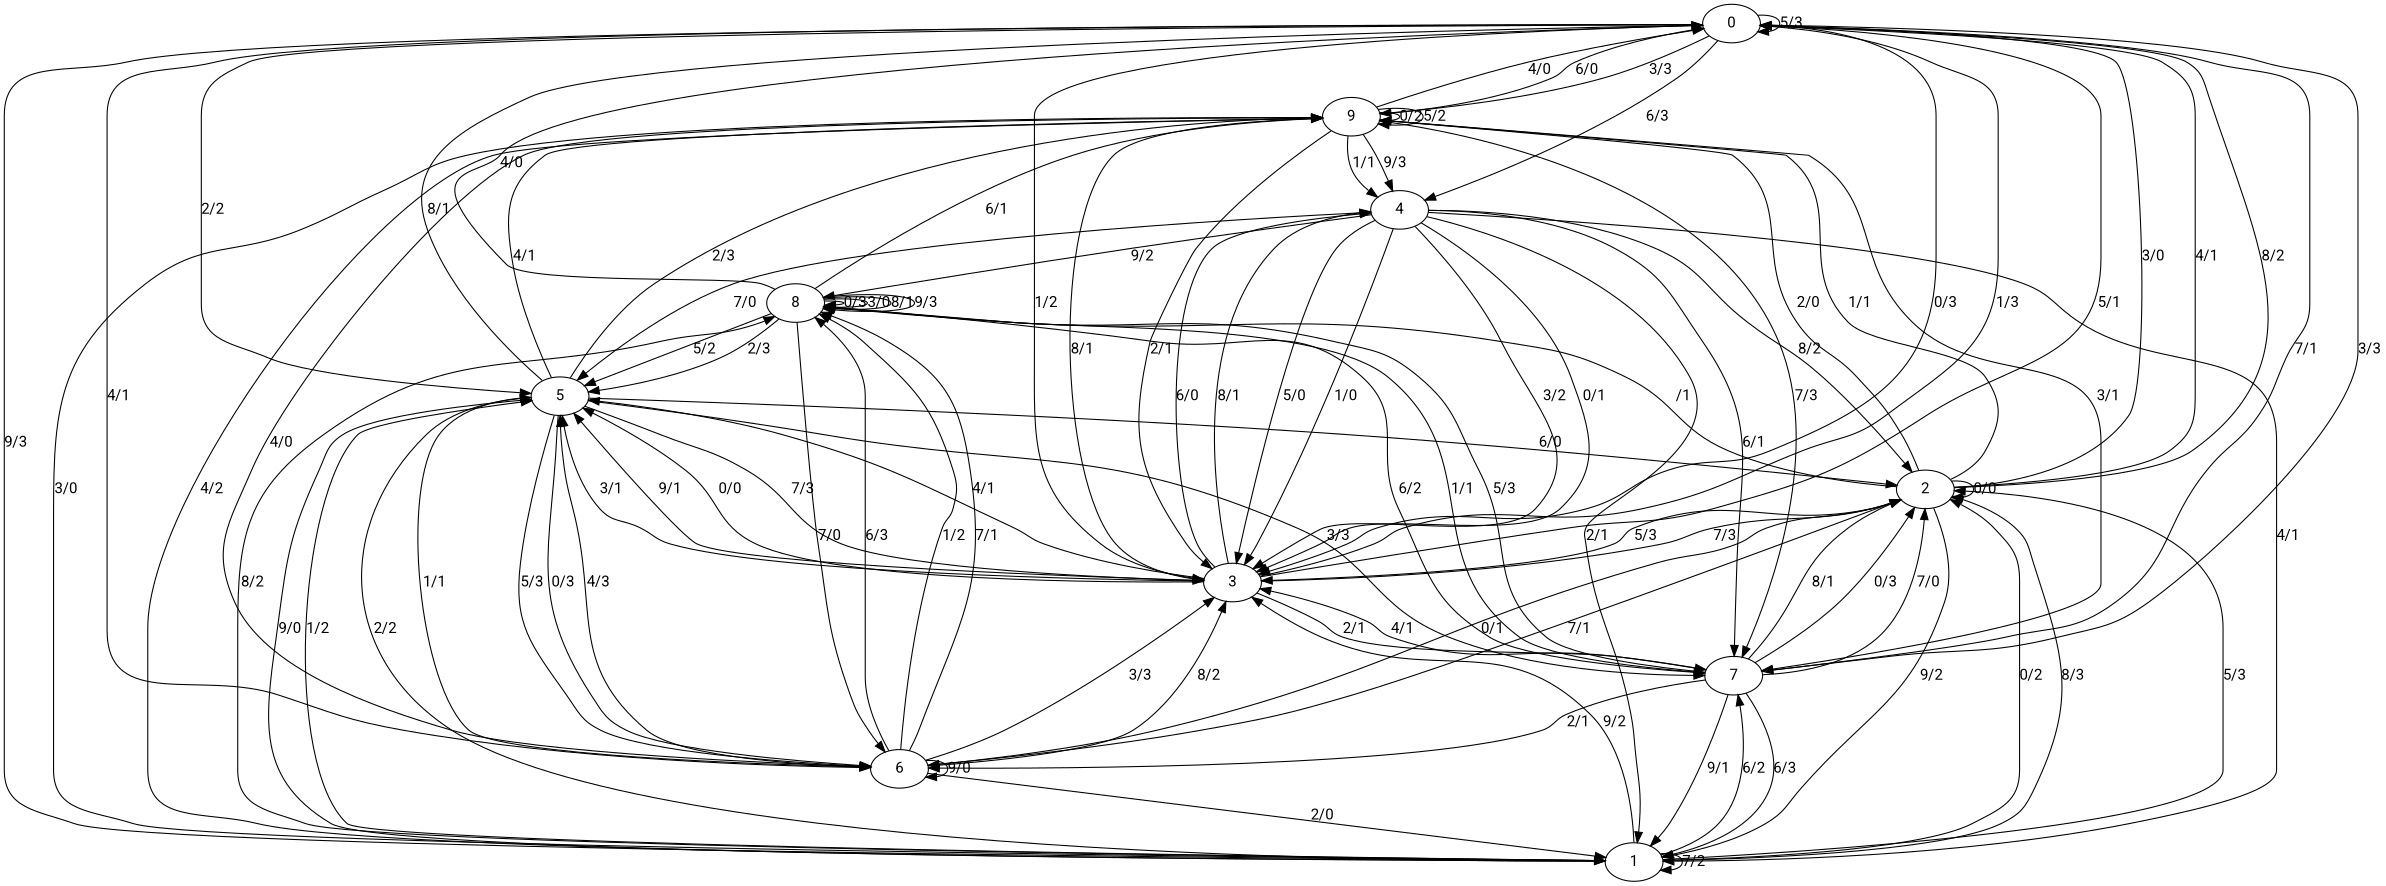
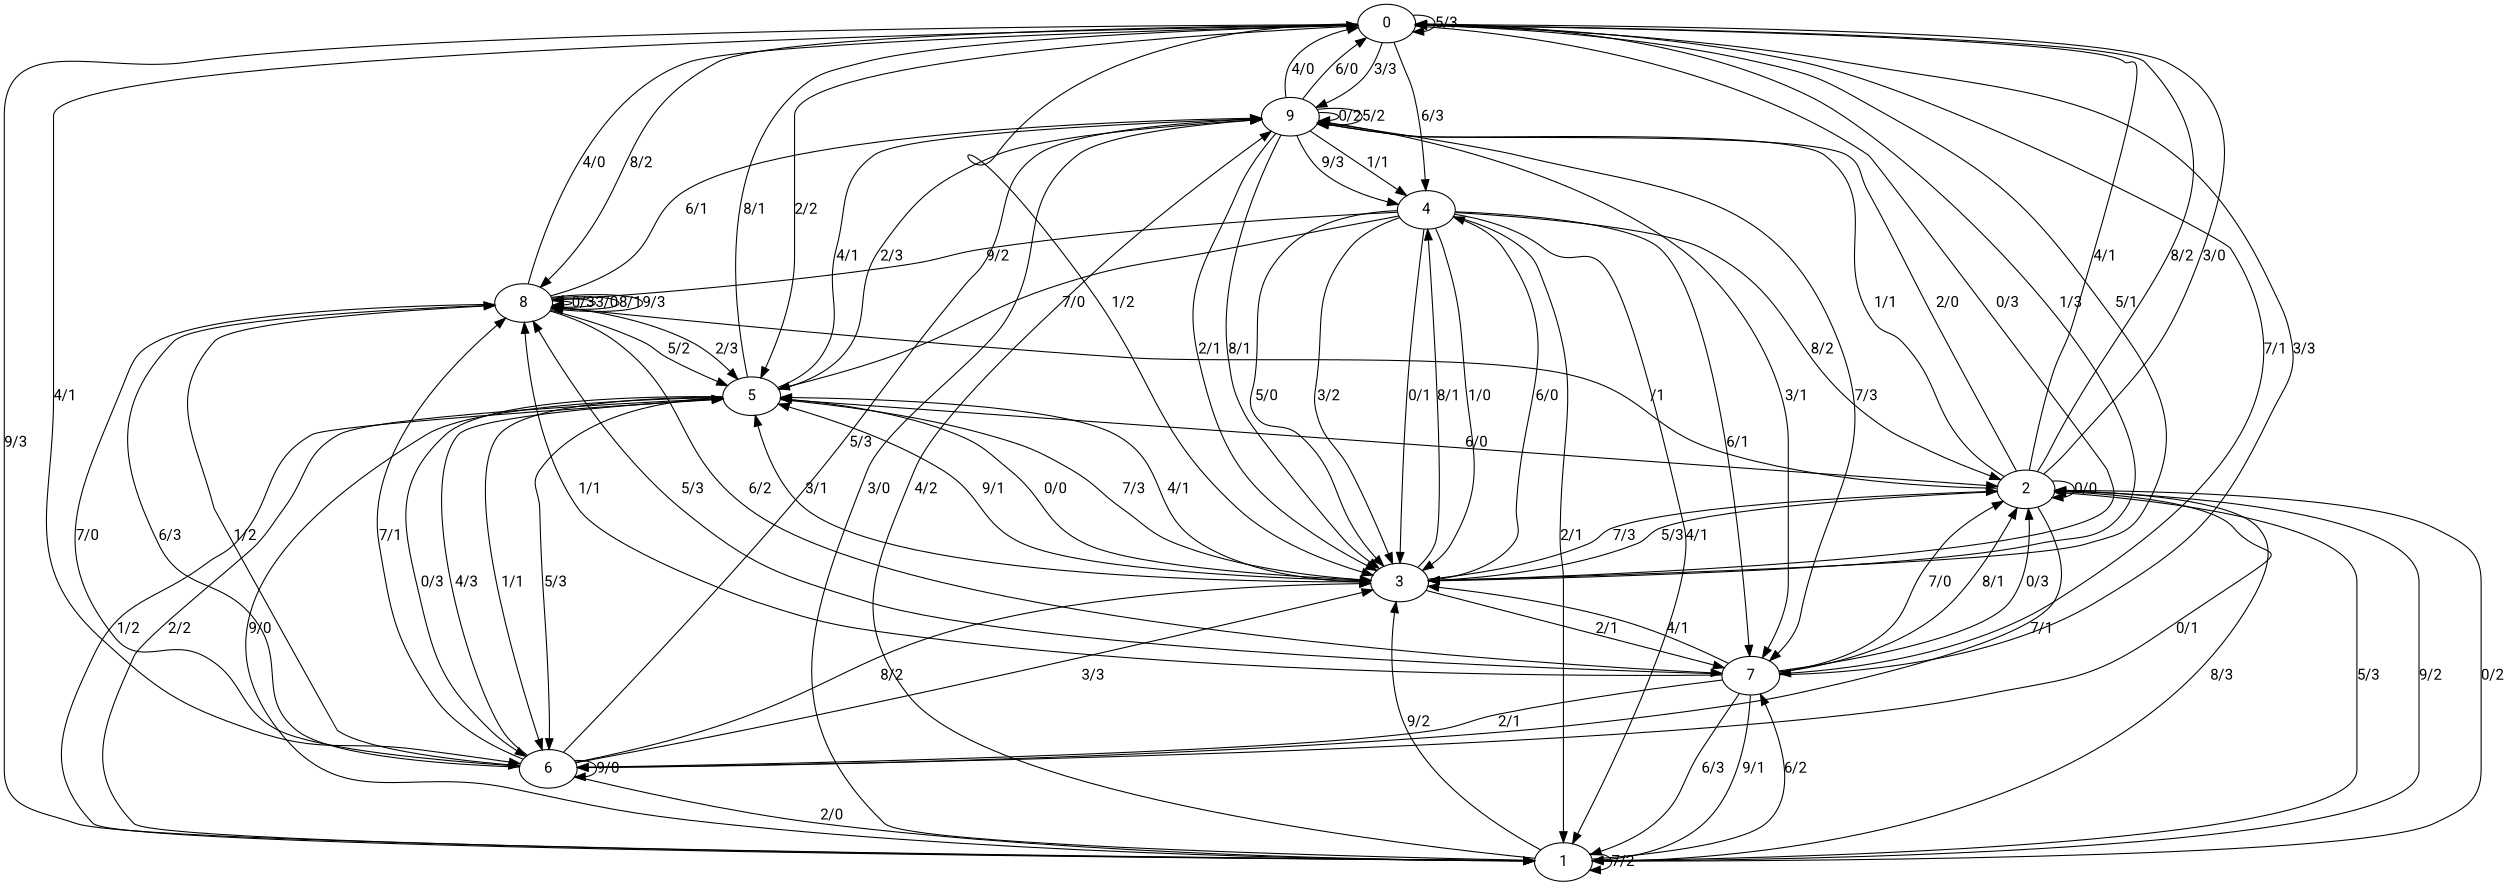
  digraph {
    fontname=Roboto
    node [fontname=Roboto]
    edge [fontname=Roboto]
    0
    9
    6
    8
    1
    3
    7
    5
    4
    2
    0 -> 0 [label="5/3"]
    0 -> 9 [label="3/3"]
    0 -> 6 [label="4/1"]
-   1 -> 8 [label="8/2"]
+   0 -> 8 [label="8/2"]
    0 -> 1 [label="9/3"]
    0 -> 3 [label="1/2"]
    0 -> 3 [label="0/3"]
    0 -> 7 [label="7/1"]
    0 -> 5 [label="2/2"]
    0 -> 4 [label="6/3"]
    9 -> 0 [label="4/0"]
    9 -> 0 [label="6/0"]
    9 -> 9 [label="0/2"]
    9 -> 9 [label="5/2"]
    9 -> 3 [label="8/1"]
    9 -> 3 [label="2/1"]
    9 -> 7 [label="3/1"]
    9 -> 7 [label="7/3"]
    9 -> 4 [label="1/1"]
    9 -> 4 [label="9/3"]
-   6 -> 9 [label="4/0"]
+   6 -> 9 [label="5/3"]
    6 -> 6 [label="9/0"]
    6 -> 8 [label="6/3"]
    6 -> 8 [label="1/2"]
    6 -> 8 [label="7/1"]
    6 -> 1 [label="2/0"]
    6 -> 3 [label="8/2"]
    6 -> 3 [label="3/3"]
    6 -> 5 [label="4/3"]
    6 -> 2 [label="0/1"]
    8 -> 0 [label="4/0"]
    8 -> 9 [label="6/1"]
    8 -> 6 [label="7/0"]
    8 -> 8 [label="0/3"]
    8 -> 8 [label="3/0"]
    8 -> 8 [label="8/1"]
    8 -> 8 [label="9/3"]
    8 -> 7 [label="6/2"]
    8 -> 5 [label="5/2"]
    8 -> 5 [label="2/3"]
    1 -> 9 [label="3/0"]
    1 -> 9 [label="4/2"]
    1 -> 1 [label="7/2"]
    1 -> 3 [label="9/2"]
    1 -> 7 [label="6/2"]
    1 -> 5 [label="1/2"]
    1 -> 5 [label="2/2"]
    1 -> 2 [label="0/2"]
    1 -> 2 [label="8/3"]
    1 -> 2 [label="5/3"]
    3 -> 0 [label="1/3"]
    3 -> 0 [label="5/1"]
    3 -> 7 [label="2/1"]
    3 -> 5 [label="4/1"]
    3 -> 5 [label="3/1"]
    3 -> 5 [label="9/1"]
    3 -> 5 [label="0/0"]
    3 -> 4 [label="6/0"]
    3 -> 4 [label="8/1"]
    3 -> 2 [label="7/3"]
    7 -> 0 [label="3/3"]
    7 -> 6 [label="2/1"]
    7 -> 8 [label="1/1"]
    7 -> 8 [label="5/3"]
    7 -> 1 [label="9/1"]
    7 -> 1 [label="6/3"]
    7 -> 3 [label="4/1"]
    7 -> 2 [label="7/0"]
    7 -> 2 [label="8/1"]
    7 -> 2 [label="0/3"]
    5 -> 0 [label="8/1"]
    5 -> 9 [label="4/1"]
    5 -> 9 [label="2/3"]
    5 -> 6 [label="0/3"]
    5 -> 6 [label="1/1"]
    5 -> 6 [label="5/3"]
    5 -> 1 [label="9/0"]
    5 -> 3 [label="7/3"]
-   5 -> 7 [label="3/3"]
    5 -> 2 [label="6/0"]
    4 -> 8 [label="9/2"]
    4 -> 1 [label="2/1"]
    4 -> 1 [label="4/1"]
    4 -> 3 [label="5/0"]
    4 -> 3 [label="3/2"]
    4 -> 3 [label="0/1"]
    4 -> 3 [label="1/0"]
    4 -> 7 [label="6/1"]
    4 -> 5 [label="7/0"]
    4 -> 2 [label="8/2"]
    2 -> 0 [label="4/1"]
    2 -> 0 [label="8/2"]
    2 -> 0 [label="3/0"]
    2 -> 9 [label="1/1"]
    2 -> 9 [label="2/0"]
    2 -> 6 [label="7/1"]
    2 -> 8 [label="/1"]
    2 -> 1 [label="9/2"]
    2 -> 3 [label="5/3"]
    2 -> 2 [label="0/0"]
  }
